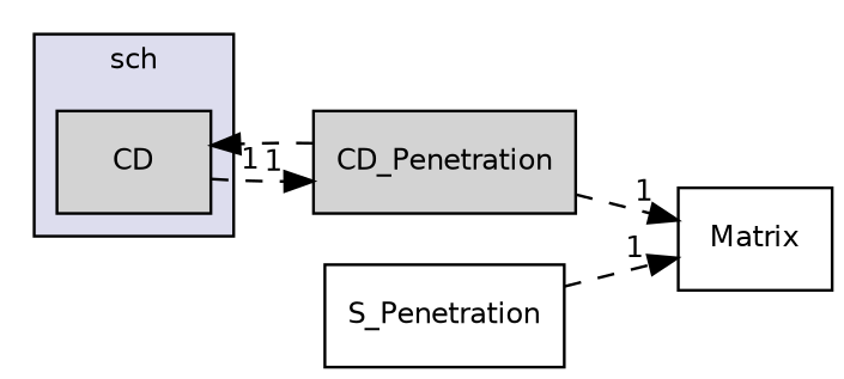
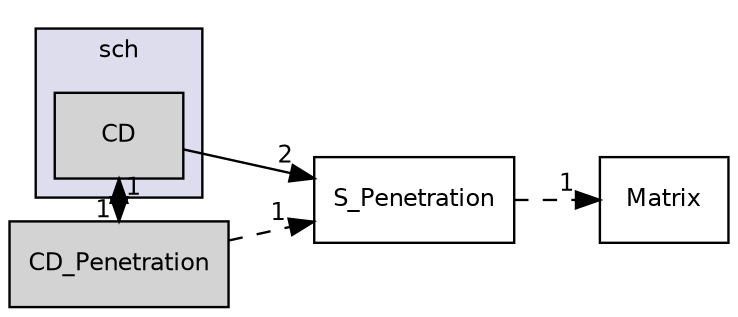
  digraph {
    compound=true
    rankdir=LR
    node [fillcolor=lightgrey fontname=Helvetica fontsize=10 shape=box style=filled]
    edge [headlabel=1 labeldistance=1.5 labelfontname=Helvetica labelfontsize=10 style=dashed]
    n1 [label=CD pencolor=black]
    n2 [fillcolor=white label=S_Penetration]
    n3 [label=CD_Penetration]
    n4 [fillcolor=white label=Matrix]
    subgraph cluster_1 {
      bgcolor="#ddddee"
      fontname=Helvetica
      fontsize=10
      label=sch
      pencolor=black
      n1
    }
+   n1 -> n2 [headlabel=2 style=solid]
    n1 -> n3
    n2 -> n4
    n3 -> n1
-   n3 -> n4
+   n3 -> n2
  }
